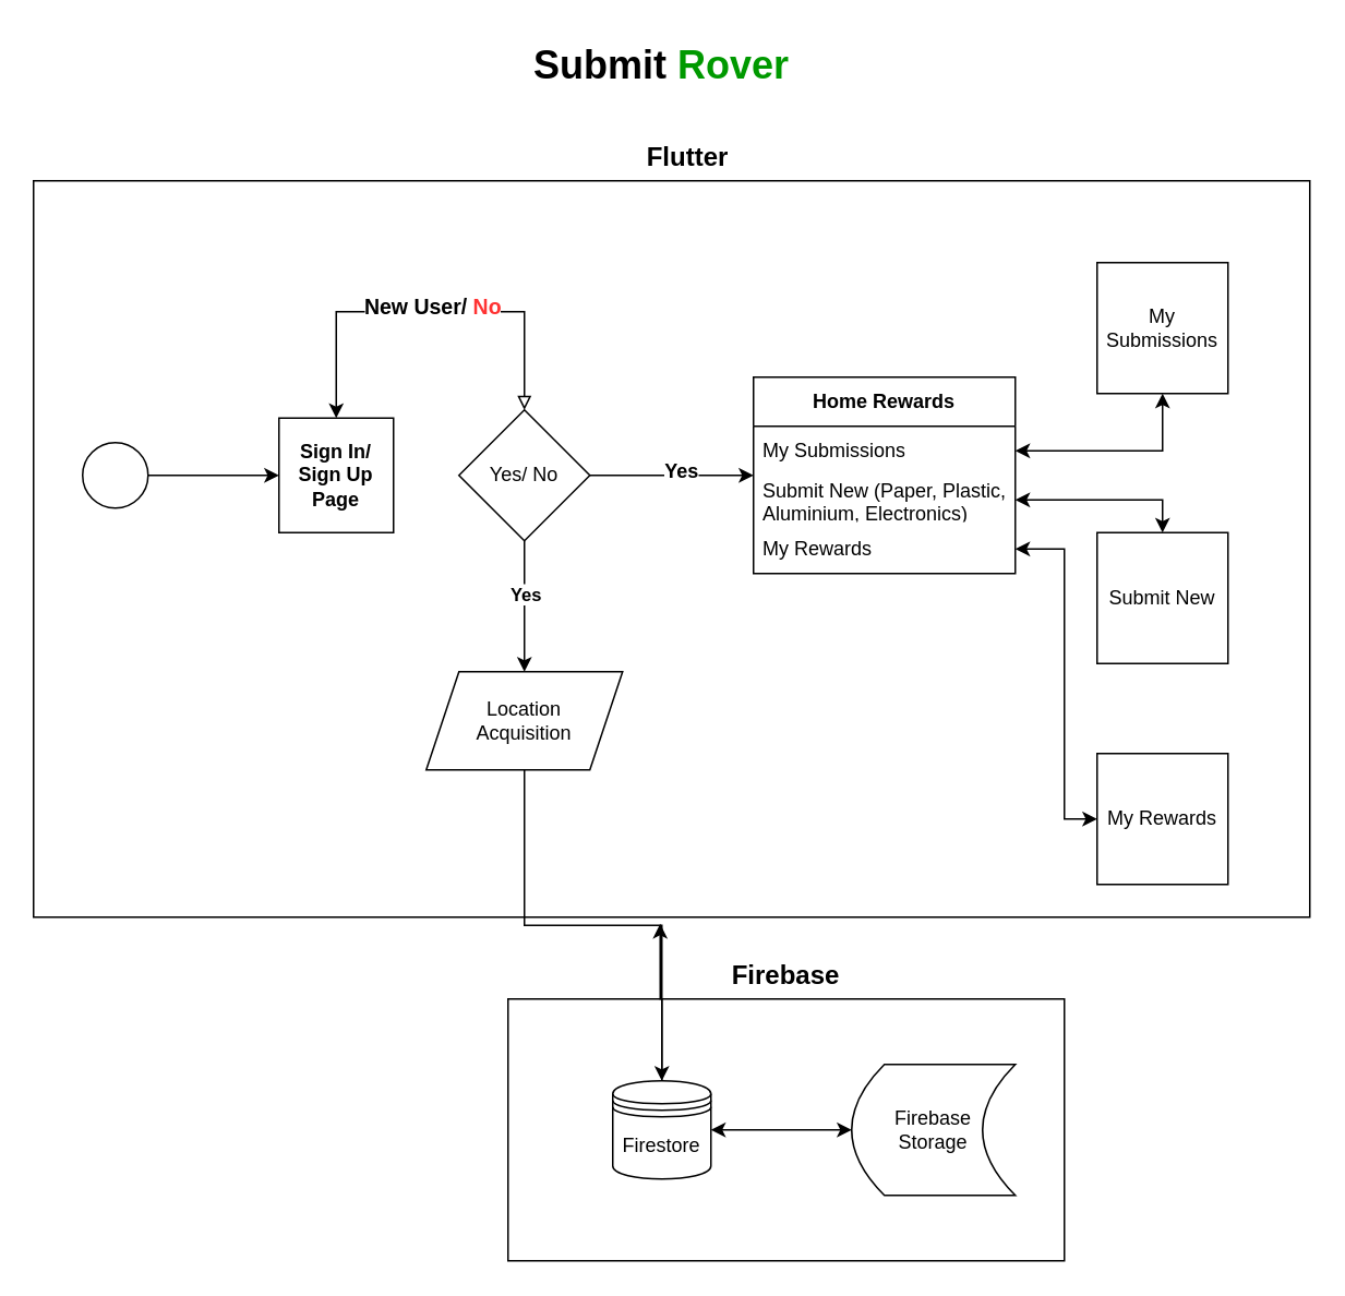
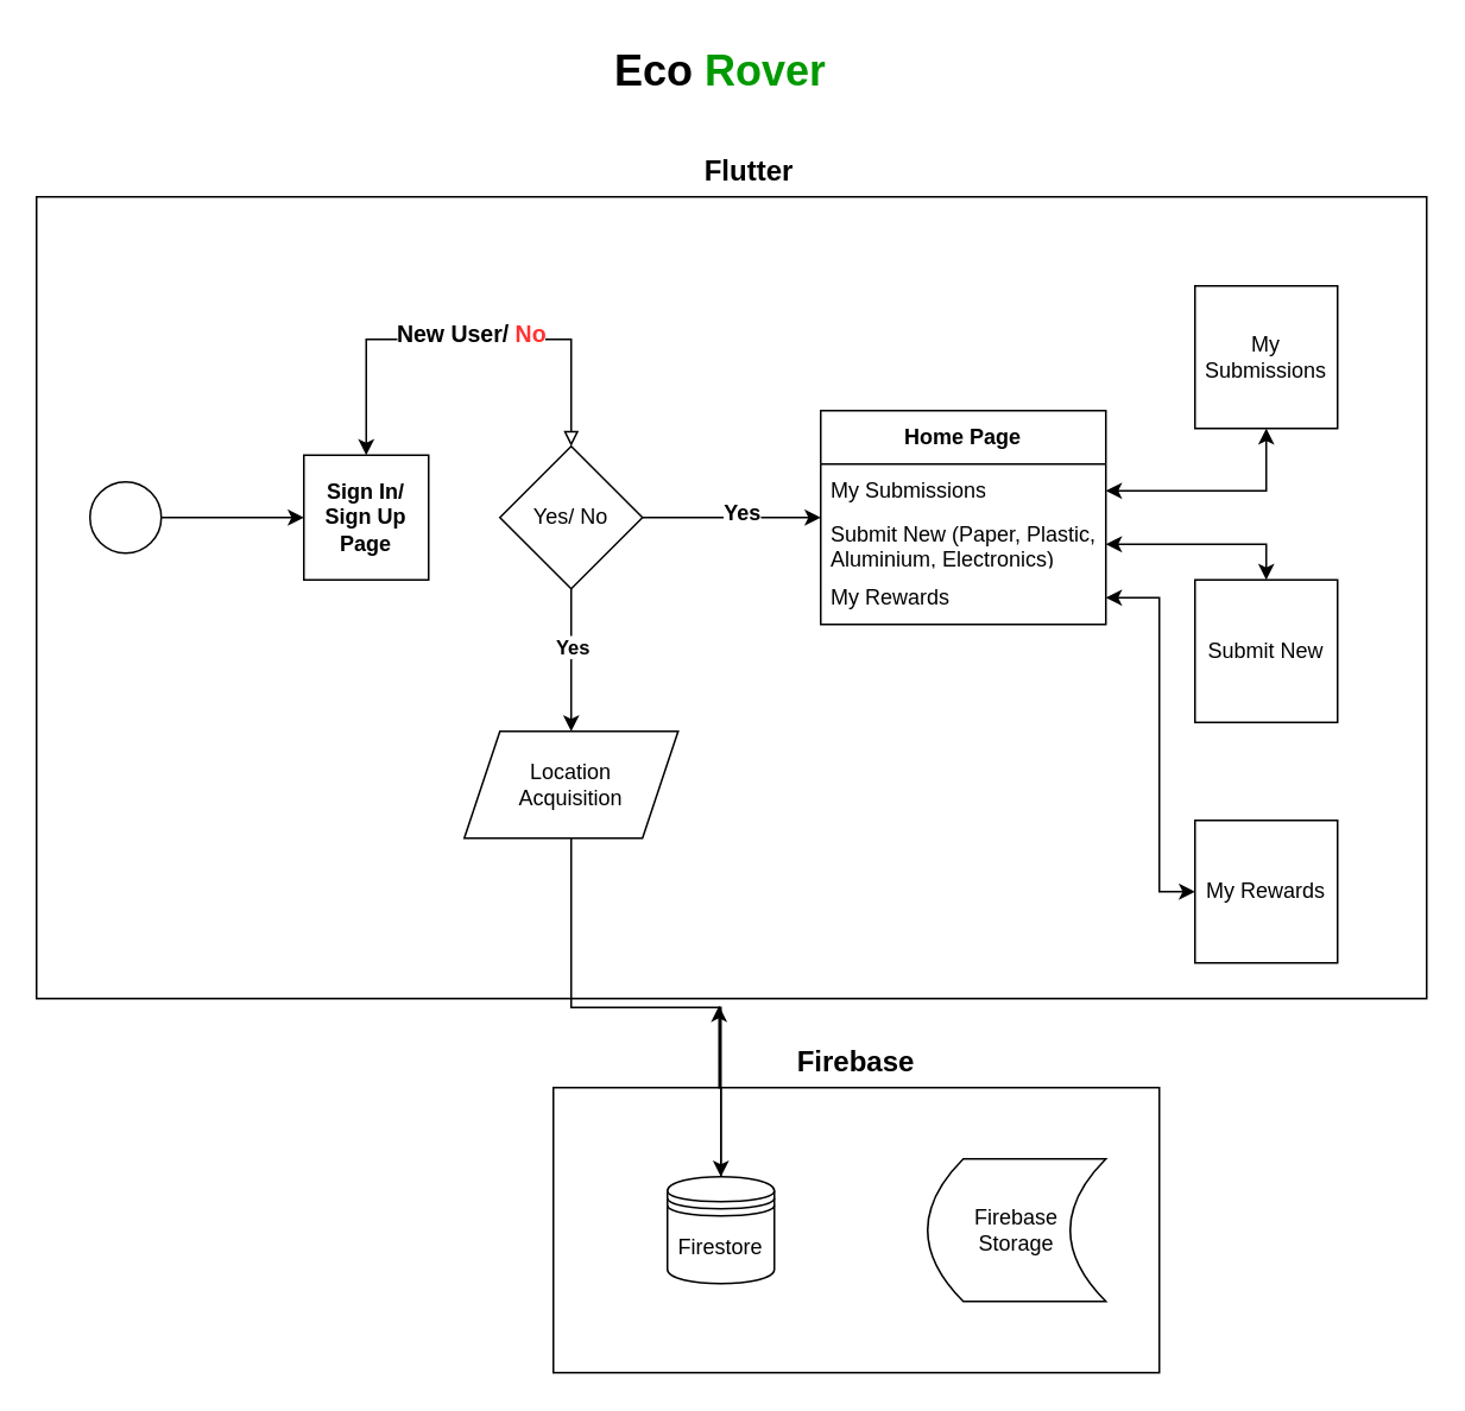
  <mxCell id="0" />
  <mxCell id="1" parent="0" />
  <mxCell id="2" value="" style="rounded=0;whiteSpace=wrap;html=1;" vertex="1" parent="1"><mxGeometry x="310" y="610" width="340" height="160" as="geometry" /></mxCell>
  <mxCell id="3" value="" style="rounded=0;whiteSpace=wrap;html=1;" vertex="1" parent="1"><mxGeometry x="20" y="110" width="780" height="450" as="geometry" /></mxCell>
- <mxCell id="4" value="&lt;h1&gt;&lt;font color=&quot;#000000&quot;&gt;Submit&lt;/font&gt;&lt;font color=&quot;#ff3333&quot;&gt; &lt;/font&gt;&lt;font color=&quot;#009900&quot;&gt;Rover&lt;/font&gt;&lt;/h1&gt;" style="text;html=1;strokeColor=none;fillColor=none;spacing=5;spacingTop=-20;whiteSpace=wrap;overflow=hidden;rounded=0;align=center;" vertex="1" parent="1"><mxGeometry x="309" y="20" width="190" height="50" as="geometry" /></mxCell>
+ <mxCell id="4" value="&lt;h1&gt;&lt;font color=&quot;#000000&quot;&gt;Eco&lt;/font&gt;&lt;font color=&quot;#ff3333&quot;&gt; &lt;/font&gt;&lt;font color=&quot;#009900&quot;&gt;Rover&lt;/font&gt;&lt;/h1&gt;" style="text;html=1;strokeColor=none;fillColor=none;spacing=5;spacingTop=-20;whiteSpace=wrap;overflow=hidden;rounded=0;align=center;" vertex="1" parent="1"><mxGeometry x="309" y="20" width="190" height="50" as="geometry" /></mxCell>
  <mxCell id="5" value="" style="ellipse;whiteSpace=wrap;html=1;aspect=fixed;" vertex="1" parent="1"><mxGeometry x="50" y="270" width="40" height="40" as="geometry" /></mxCell>
  <mxCell id="6" value="&lt;b&gt;Sign In/ Sign Up Page&lt;/b&gt;" style="whiteSpace=wrap;html=1;aspect=fixed;" vertex="1" parent="1"><mxGeometry x="170" y="255" width="70" height="70" as="geometry" /></mxCell>
  <mxCell id="7" value="" style="endArrow=classic;html=1;rounded=0;exitX=1;exitY=0.5;exitDx=0;exitDy=0;entryX=0;entryY=0.5;entryDx=0;entryDy=0;" edge="1" parent="1" source="5" target="6"><mxGeometry width="50" height="50" relative="1" as="geometry"><mxPoint x="380" y="340" as="sourcePoint" /><mxPoint x="140" y="300" as="targetPoint" /></mxGeometry></mxCell>
  <mxCell id="8" style="edgeStyle=orthogonalEdgeStyle;rounded=0;orthogonalLoop=1;jettySize=auto;html=1;entryX=0.5;entryY=0;entryDx=0;entryDy=0;" edge="1" parent="1" source="10" target="20"><mxGeometry relative="1" as="geometry" /></mxCell>
  <mxCell id="9" value="&lt;b&gt;Yes&lt;/b&gt;" style="edgeLabel;html=1;align=center;verticalAlign=middle;resizable=0;points=[];" vertex="1" connectable="0" parent="8"><mxGeometry x="-0.2" relative="1" as="geometry"><mxPoint as="offset" /></mxGeometry></mxCell>
  <mxCell id="10" value="Yes/ No" style="rhombus;whiteSpace=wrap;html=1;" vertex="1" parent="1"><mxGeometry x="280" y="250" width="80" height="80" as="geometry" /></mxCell>
  <mxCell id="11" value="" style="endArrow=block;html=1;rounded=0;exitX=0.5;exitY=0;exitDx=0;exitDy=0;entryX=0.5;entryY=0;entryDx=0;entryDy=0;startArrow=classic;startFill=1;endFill=0;" edge="1" parent="1" source="6" target="10"><mxGeometry width="50" height="50" relative="1" as="geometry"><mxPoint x="380" y="340" as="sourcePoint" /><mxPoint x="430" y="290" as="targetPoint" /><Array as="points"><mxPoint x="205" y="190" /><mxPoint x="320" y="190" /></Array></mxGeometry></mxCell>
  <mxCell id="12" value="&lt;b&gt;&lt;font style=&quot;font-size: 13px;&quot;&gt;New User/ &lt;font color=&quot;#ff3333&quot;&gt;No&lt;/font&gt;&lt;/font&gt;&lt;/b&gt;" style="edgeLabel;html=1;align=center;verticalAlign=middle;resizable=0;points=[];" vertex="1" connectable="0" parent="11"><mxGeometry x="0.149" y="4" relative="1" as="geometry"><mxPoint x="-15" as="offset" /></mxGeometry></mxCell>
  <mxCell id="13" value="" style="endArrow=classic;html=1;rounded=0;exitX=1;exitY=0.5;exitDx=0;exitDy=0;entryX=0;entryY=0.5;entryDx=0;entryDy=0;" edge="1" parent="1" source="10"><mxGeometry width="50" height="50" relative="1" as="geometry"><mxPoint x="380" y="340" as="sourcePoint" /><mxPoint x="460" y="290" as="targetPoint" /></mxGeometry></mxCell>
  <mxCell id="14" value="&lt;b&gt;&lt;font style=&quot;font-size: 12px;&quot;&gt;Yes&lt;/font&gt;&lt;/b&gt;" style="edgeLabel;html=1;align=center;verticalAlign=middle;resizable=0;points=[];" vertex="1" connectable="0" parent="13"><mxGeometry x="0.1" y="4" relative="1" as="geometry"><mxPoint y="1" as="offset" /></mxGeometry></mxCell>
- <mxCell id="15" value="&lt;b&gt;Home Rewards&lt;/b&gt;" style="swimlane;fontStyle=0;childLayout=stackLayout;horizontal=1;startSize=30;horizontalStack=0;resizeParent=1;resizeParentMax=0;resizeLast=0;collapsible=1;marginBottom=0;whiteSpace=wrap;html=1;" vertex="1" parent="1"><mxGeometry x="460" y="230" width="160" height="120" as="geometry" /></mxCell>
+ <mxCell id="15" value="&lt;b&gt;Home Page&lt;/b&gt;" style="swimlane;fontStyle=0;childLayout=stackLayout;horizontal=1;startSize=30;horizontalStack=0;resizeParent=1;resizeParentMax=0;resizeLast=0;collapsible=1;marginBottom=0;whiteSpace=wrap;html=1;" vertex="1" parent="1"><mxGeometry x="460" y="230" width="160" height="120" as="geometry" /></mxCell>
  <mxCell id="16" value="My Submissions" style="text;strokeColor=none;fillColor=none;align=left;verticalAlign=middle;spacingLeft=4;spacingRight=4;overflow=hidden;points=[[0,0.5],[1,0.5]];portConstraint=eastwest;rotatable=0;whiteSpace=wrap;html=1;" vertex="1" parent="15"><mxGeometry y="30" width="160" height="30" as="geometry" /></mxCell>
  <mxCell id="17" value="Submit New (Paper, Plastic, Aluminium, Electronics)&lt;br&gt;" style="text;strokeColor=none;fillColor=none;align=left;verticalAlign=middle;spacingLeft=4;spacingRight=4;overflow=hidden;points=[[0,0.5],[1,0.5]];portConstraint=eastwest;rotatable=0;whiteSpace=wrap;html=1;" vertex="1" parent="15"><mxGeometry y="60" width="160" height="30" as="geometry" /></mxCell>
  <mxCell id="18" value="My Rewards" style="text;strokeColor=none;fillColor=none;align=left;verticalAlign=middle;spacingLeft=4;spacingRight=4;overflow=hidden;points=[[0,0.5],[1,0.5]];portConstraint=eastwest;rotatable=0;whiteSpace=wrap;html=1;" vertex="1" parent="15"><mxGeometry y="90" width="160" height="30" as="geometry" /></mxCell>
  <mxCell id="19" style="edgeStyle=orthogonalEdgeStyle;rounded=0;orthogonalLoop=1;jettySize=auto;html=1;" edge="1" parent="1" source="20" target="28"><mxGeometry relative="1" as="geometry" /></mxCell>
  <mxCell id="20" value="Location &lt;br&gt;Acquisition" style="shape=parallelogram;perimeter=parallelogramPerimeter;whiteSpace=wrap;html=1;fixedSize=1;" vertex="1" parent="1"><mxGeometry x="260" y="410" width="120" height="60" as="geometry" /></mxCell>
  <mxCell id="21" style="edgeStyle=orthogonalEdgeStyle;rounded=0;orthogonalLoop=1;jettySize=auto;html=1;entryX=1;entryY=0.5;entryDx=0;entryDy=0;startArrow=classic;startFill=1;" edge="1" parent="1" source="22" target="16"><mxGeometry relative="1" as="geometry" /></mxCell>
  <mxCell id="22" value="My Submissions" style="whiteSpace=wrap;html=1;aspect=fixed;" vertex="1" parent="1"><mxGeometry x="670" y="160" width="80" height="80" as="geometry" /></mxCell>
  <mxCell id="23" style="edgeStyle=orthogonalEdgeStyle;rounded=0;orthogonalLoop=1;jettySize=auto;html=1;entryX=1;entryY=0.5;entryDx=0;entryDy=0;startArrow=classic;startFill=1;" edge="1" parent="1" source="24" target="17"><mxGeometry relative="1" as="geometry" /></mxCell>
  <mxCell id="24" value="Submit New" style="whiteSpace=wrap;html=1;aspect=fixed;" vertex="1" parent="1"><mxGeometry x="670" y="325" width="80" height="80" as="geometry" /></mxCell>
  <mxCell id="25" style="edgeStyle=orthogonalEdgeStyle;rounded=0;orthogonalLoop=1;jettySize=auto;html=1;entryX=1;entryY=0.5;entryDx=0;entryDy=0;startArrow=classic;startFill=1;" edge="1" parent="1" source="26" target="18"><mxGeometry relative="1" as="geometry"><Array as="points"><mxPoint x="650" y="500" /><mxPoint x="650" y="335" /></Array></mxGeometry></mxCell>
  <mxCell id="26" value="My Rewards" style="whiteSpace=wrap;html=1;aspect=fixed;" vertex="1" parent="1"><mxGeometry x="670" y="460" width="80" height="80" as="geometry" /></mxCell>
  <mxCell id="27" value="&lt;b&gt;&lt;font style=&quot;font-size: 16px;&quot;&gt;Flutter&lt;/font&gt;&lt;/b&gt;" style="text;html=1;strokeColor=none;fillColor=none;align=center;verticalAlign=middle;whiteSpace=wrap;rounded=0;" vertex="1" parent="1"><mxGeometry x="390" y="80" width="60" height="30" as="geometry" /></mxCell>
  <mxCell id="28" value="Firestore" style="shape=datastore;whiteSpace=wrap;html=1;" vertex="1" parent="1"><mxGeometry x="374" y="660" width="60" height="60" as="geometry" /></mxCell>
- <mxCell id="29" style="edgeStyle=orthogonalEdgeStyle;rounded=0;orthogonalLoop=1;jettySize=auto;html=1;entryX=1;entryY=0.5;entryDx=0;entryDy=0;startArrow=classic;startFill=1;" edge="1" parent="1" source="30" target="28"><mxGeometry relative="1" as="geometry" /></mxCell>
  <mxCell id="30" value="Firebase &lt;br&gt;Storage" style="shape=dataStorage;whiteSpace=wrap;html=1;fixedSize=1;" vertex="1" parent="1"><mxGeometry x="520" y="650" width="100" height="80" as="geometry" /></mxCell>
  <mxCell id="31" style="edgeStyle=orthogonalEdgeStyle;rounded=0;orthogonalLoop=1;jettySize=auto;html=1;entryX=0.491;entryY=1.009;entryDx=0;entryDy=0;entryPerimeter=0;" edge="1" parent="1" source="28" target="3"><mxGeometry relative="1" as="geometry" /></mxCell>
  <mxCell id="32" value="&lt;b&gt;&lt;font style=&quot;font-size: 16px;&quot;&gt;Firebase&lt;/font&gt;&lt;/b&gt;" style="text;html=1;strokeColor=none;fillColor=none;align=center;verticalAlign=middle;whiteSpace=wrap;rounded=0;" vertex="1" parent="1"><mxGeometry x="450" y="580" width="60" height="30" as="geometry" /></mxCell>
